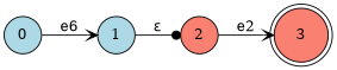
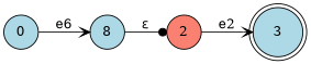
  digraph {
    rankdir=LR
    node [fillcolor=salmon shape=circle style=filled]
    edge [arrowhead=vee]
-   3 [shape=doublecircle]
+   3 [fillcolor=lightblue shape=doublecircle]
    0 [fillcolor=lightblue]
-   1 [fillcolor=lightblue]
+   1 [fillcolor=lightblue label=8]
    2
    0 -> 1 [label=e6]
    1 -> 2 [arrowhead=dot label="ε"]
    2 -> 3 [label=e2]
  }
